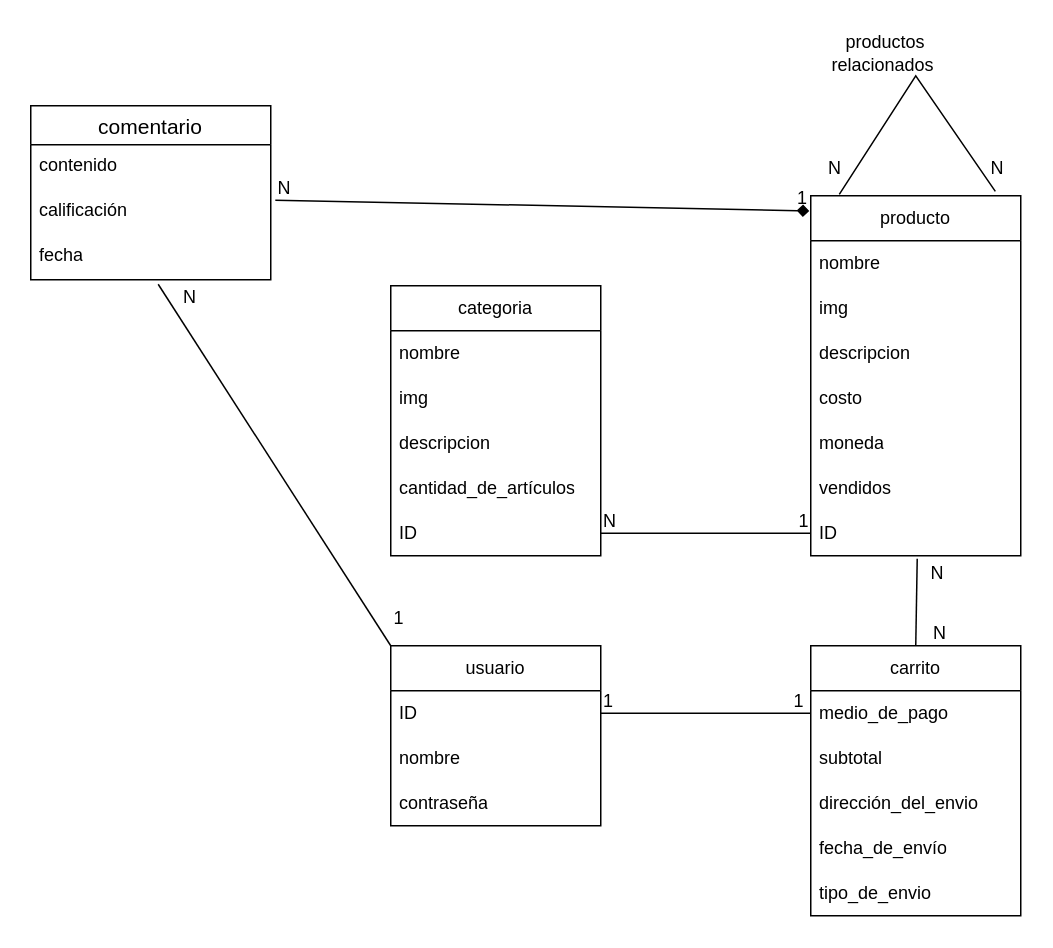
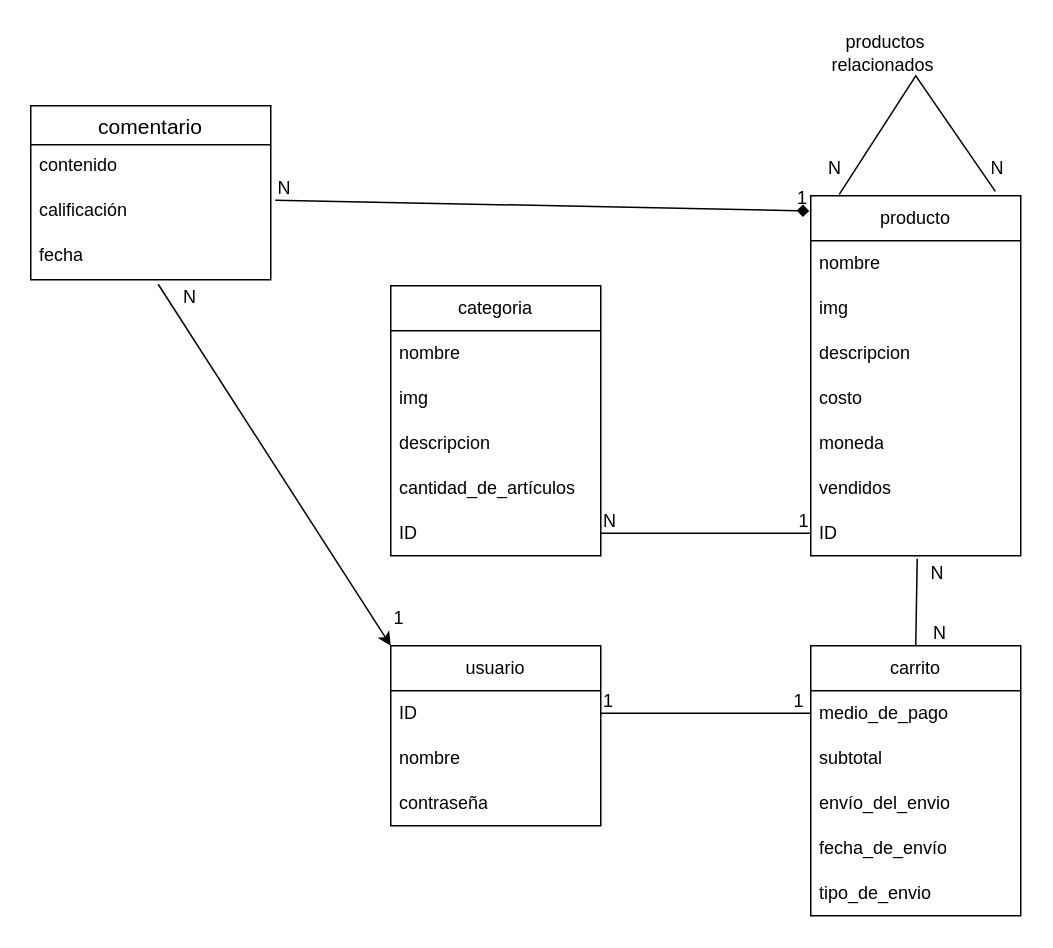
  <mxCell id="0" />
  <mxCell id="1" parent="0" />
  <mxCell id="2" value="categoria" style="swimlane;fontStyle=0;childLayout=stackLayout;horizontal=1;startSize=30;horizontalStack=0;resizeParent=1;resizeParentMax=0;resizeLast=0;collapsible=1;marginBottom=0;whiteSpace=wrap;html=1;" parent="1" vertex="1"><mxGeometry x="260" y="190" width="140" height="180" as="geometry" /></mxCell>
  <mxCell id="3" value="nombre" style="text;strokeColor=none;fillColor=none;align=left;verticalAlign=middle;spacingLeft=4;spacingRight=4;overflow=hidden;points=[[0,0.5],[1,0.5]];portConstraint=eastwest;rotatable=0;whiteSpace=wrap;html=1;" parent="2" vertex="1"><mxGeometry y="30" width="140" height="30" as="geometry" /></mxCell>
  <mxCell id="4" value="img" style="text;strokeColor=none;fillColor=none;align=left;verticalAlign=middle;spacingLeft=4;spacingRight=4;overflow=hidden;points=[[0,0.5],[1,0.5]];portConstraint=eastwest;rotatable=0;whiteSpace=wrap;html=1;" parent="2" vertex="1"><mxGeometry y="60" width="140" height="30" as="geometry" /></mxCell>
  <mxCell id="5" value="descripcion" style="text;strokeColor=none;fillColor=none;align=left;verticalAlign=middle;spacingLeft=4;spacingRight=4;overflow=hidden;points=[[0,0.5],[1,0.5]];portConstraint=eastwest;rotatable=0;whiteSpace=wrap;html=1;" parent="2" vertex="1"><mxGeometry y="90" width="140" height="30" as="geometry" /></mxCell>
  <mxCell id="6" value="cantidad_de_artículos" style="text;strokeColor=none;fillColor=none;align=left;verticalAlign=middle;spacingLeft=4;spacingRight=4;overflow=hidden;points=[[0,0.5],[1,0.5]];portConstraint=eastwest;rotatable=0;whiteSpace=wrap;html=1;" parent="2" vertex="1"><mxGeometry y="120" width="140" height="30" as="geometry" /></mxCell>
  <mxCell id="7" value="ID" style="text;strokeColor=none;fillColor=none;align=left;verticalAlign=middle;spacingLeft=4;spacingRight=4;overflow=hidden;points=[[0,0.5],[1,0.5]];portConstraint=eastwest;rotatable=0;whiteSpace=wrap;html=1;" parent="2" vertex="1"><mxGeometry y="150" width="140" height="30" as="geometry" /></mxCell>
  <mxCell id="8" value="producto" style="swimlane;fontStyle=0;childLayout=stackLayout;horizontal=1;startSize=30;horizontalStack=0;resizeParent=1;resizeParentMax=0;resizeLast=0;collapsible=1;marginBottom=0;whiteSpace=wrap;html=1;" parent="1" vertex="1"><mxGeometry x="540" y="130" width="140" height="240" as="geometry" /></mxCell>
  <mxCell id="9" value="nombre" style="text;strokeColor=none;fillColor=none;align=left;verticalAlign=middle;spacingLeft=4;spacingRight=4;overflow=hidden;points=[[0,0.5],[1,0.5]];portConstraint=eastwest;rotatable=0;whiteSpace=wrap;html=1;" parent="8" vertex="1"><mxGeometry y="30" width="140" height="30" as="geometry" /></mxCell>
  <mxCell id="10" value="img" style="text;strokeColor=none;fillColor=none;align=left;verticalAlign=middle;spacingLeft=4;spacingRight=4;overflow=hidden;points=[[0,0.5],[1,0.5]];portConstraint=eastwest;rotatable=0;whiteSpace=wrap;html=1;" parent="8" vertex="1"><mxGeometry y="60" width="140" height="30" as="geometry" /></mxCell>
  <mxCell id="11" value="descripcion" style="text;strokeColor=none;fillColor=none;align=left;verticalAlign=middle;spacingLeft=4;spacingRight=4;overflow=hidden;points=[[0,0.5],[1,0.5]];portConstraint=eastwest;rotatable=0;whiteSpace=wrap;html=1;" parent="8" vertex="1"><mxGeometry y="90" width="140" height="30" as="geometry" /></mxCell>
  <mxCell id="12" value="costo" style="text;strokeColor=none;fillColor=none;align=left;verticalAlign=middle;spacingLeft=4;spacingRight=4;overflow=hidden;points=[[0,0.5],[1,0.5]];portConstraint=eastwest;rotatable=0;whiteSpace=wrap;html=1;" parent="8" vertex="1"><mxGeometry y="120" width="140" height="30" as="geometry" /></mxCell>
  <mxCell id="13" value="moneda" style="text;strokeColor=none;fillColor=none;align=left;verticalAlign=middle;spacingLeft=4;spacingRight=4;overflow=hidden;points=[[0,0.5],[1,0.5]];portConstraint=eastwest;rotatable=0;whiteSpace=wrap;html=1;" parent="8" vertex="1"><mxGeometry y="150" width="140" height="30" as="geometry" /></mxCell>
  <mxCell id="14" value="vendidos" style="text;strokeColor=none;fillColor=none;align=left;verticalAlign=middle;spacingLeft=4;spacingRight=4;overflow=hidden;points=[[0,0.5],[1,0.5]];portConstraint=eastwest;rotatable=0;whiteSpace=wrap;html=1;" parent="8" vertex="1"><mxGeometry y="180" width="140" height="30" as="geometry" /></mxCell>
  <mxCell id="15" value="ID" style="text;strokeColor=none;fillColor=none;align=left;verticalAlign=middle;spacingLeft=4;spacingRight=4;overflow=hidden;points=[[0,0.5],[1,0.5]];portConstraint=eastwest;rotatable=0;whiteSpace=wrap;html=1;" parent="8" vertex="1"><mxGeometry y="210" width="140" height="30" as="geometry" /></mxCell>
  <mxCell id="16" value="" style="endArrow=none;html=1;rounded=0;" parent="1" source="7" target="15" edge="1"><mxGeometry relative="1" as="geometry"><mxPoint x="380" y="340" as="sourcePoint" /><mxPoint x="540" y="340" as="targetPoint" /></mxGeometry></mxCell>
  <mxCell id="17" value="N" style="resizable=0;html=1;whiteSpace=wrap;align=left;verticalAlign=bottom;" parent="16" connectable="0" vertex="1"><mxGeometry x="-1" relative="1" as="geometry" /></mxCell>
  <mxCell id="18" value="1" style="resizable=0;html=1;whiteSpace=wrap;align=right;verticalAlign=bottom;" parent="16" connectable="0" vertex="1"><mxGeometry x="1" relative="1" as="geometry" /></mxCell>
  <mxCell id="19" value="usuario" style="swimlane;fontStyle=0;childLayout=stackLayout;horizontal=1;startSize=30;horizontalStack=0;resizeParent=1;resizeParentMax=0;resizeLast=0;collapsible=1;marginBottom=0;whiteSpace=wrap;html=1;" parent="1" vertex="1"><mxGeometry x="260" y="430" width="140" height="120" as="geometry" /></mxCell>
  <mxCell id="20" value="ID" style="text;strokeColor=none;fillColor=none;align=left;verticalAlign=middle;spacingLeft=4;spacingRight=4;overflow=hidden;points=[[0,0.5],[1,0.5]];portConstraint=eastwest;rotatable=0;whiteSpace=wrap;html=1;" parent="19" vertex="1"><mxGeometry y="30" width="140" height="30" as="geometry" /></mxCell>
  <mxCell id="21" value="nombre" style="text;strokeColor=none;fillColor=none;align=left;verticalAlign=middle;spacingLeft=4;spacingRight=4;overflow=hidden;points=[[0,0.5],[1,0.5]];portConstraint=eastwest;rotatable=0;whiteSpace=wrap;html=1;" parent="19" vertex="1"><mxGeometry y="60" width="140" height="30" as="geometry" /></mxCell>
  <mxCell id="22" value="contraseña" style="text;strokeColor=none;fillColor=none;align=left;verticalAlign=middle;spacingLeft=4;spacingRight=4;overflow=hidden;points=[[0,0.5],[1,0.5]];portConstraint=eastwest;rotatable=0;whiteSpace=wrap;html=1;" parent="19" vertex="1"><mxGeometry y="90" width="140" height="30" as="geometry" /></mxCell>
  <mxCell id="23" value="carrito" style="swimlane;fontStyle=0;childLayout=stackLayout;horizontal=1;startSize=30;horizontalStack=0;resizeParent=1;resizeParentMax=0;resizeLast=0;collapsible=1;marginBottom=0;whiteSpace=wrap;html=1;" parent="1" vertex="1"><mxGeometry x="540" y="430" width="140" height="180" as="geometry" /></mxCell>
  <mxCell id="24" value="medio_de_pago" style="text;strokeColor=none;fillColor=none;align=left;verticalAlign=middle;spacingLeft=4;spacingRight=4;overflow=hidden;points=[[0,0.5],[1,0.5]];portConstraint=eastwest;rotatable=0;whiteSpace=wrap;html=1;" parent="23" vertex="1"><mxGeometry y="30" width="140" height="30" as="geometry" /></mxCell>
  <mxCell id="25" value="subtotal" style="text;strokeColor=none;fillColor=none;align=left;verticalAlign=middle;spacingLeft=4;spacingRight=4;overflow=hidden;points=[[0,0.5],[1,0.5]];portConstraint=eastwest;rotatable=0;whiteSpace=wrap;html=1;" parent="23" vertex="1"><mxGeometry y="60" width="140" height="30" as="geometry" /></mxCell>
- <mxCell id="26" value="dirección_del_envio" style="text;strokeColor=none;fillColor=none;align=left;verticalAlign=middle;spacingLeft=4;spacingRight=4;overflow=hidden;points=[[0,0.5],[1,0.5]];portConstraint=eastwest;rotatable=0;whiteSpace=wrap;html=1;" parent="23" vertex="1"><mxGeometry y="90" width="140" height="30" as="geometry" /></mxCell>
+ <mxCell id="26" value="envío_del_envio" style="text;strokeColor=none;fillColor=none;align=left;verticalAlign=middle;spacingLeft=4;spacingRight=4;overflow=hidden;points=[[0,0.5],[1,0.5]];portConstraint=eastwest;rotatable=0;whiteSpace=wrap;html=1;" parent="23" vertex="1"><mxGeometry y="90" width="140" height="30" as="geometry" /></mxCell>
  <mxCell id="27" value="fecha_de_envío" style="text;strokeColor=none;fillColor=none;align=left;verticalAlign=middle;spacingLeft=4;spacingRight=4;overflow=hidden;points=[[0,0.5],[1,0.5]];portConstraint=eastwest;rotatable=0;whiteSpace=wrap;html=1;" parent="23" vertex="1"><mxGeometry y="120" width="140" height="30" as="geometry" /></mxCell>
  <mxCell id="28" value="tipo_de_envio" style="text;strokeColor=none;fillColor=none;align=left;verticalAlign=middle;spacingLeft=4;spacingRight=4;overflow=hidden;points=[[0,0.5],[1,0.5]];portConstraint=eastwest;rotatable=0;whiteSpace=wrap;html=1;" parent="23" vertex="1"><mxGeometry y="150" width="140" height="30" as="geometry" /></mxCell>
  <mxCell id="29" value="" style="endArrow=none;html=1;rounded=0;entryX=0;entryY=0.5;entryDx=0;entryDy=0;exitX=1;exitY=0.5;exitDx=0;exitDy=0;" parent="1" source="20" target="24" edge="1"><mxGeometry relative="1" as="geometry"><mxPoint x="400" y="530" as="sourcePoint" /><mxPoint x="560" y="530" as="targetPoint" /></mxGeometry></mxCell>
  <mxCell id="30" value="1" style="resizable=0;html=1;whiteSpace=wrap;align=left;verticalAlign=bottom;" parent="29" connectable="0" vertex="1"><mxGeometry x="-1" relative="1" as="geometry" /></mxCell>
  <mxCell id="31" value="1&amp;nbsp; &amp;nbsp;" style="resizable=0;html=1;whiteSpace=wrap;align=right;verticalAlign=bottom;" parent="29" connectable="0" vertex="1"><mxGeometry x="1" relative="1" as="geometry"><mxPoint y="15" as="offset" /></mxGeometry></mxCell>
  <mxCell id="32" value="" style="endArrow=none;html=1;rounded=0;entryX=0.507;entryY=1.067;entryDx=0;entryDy=0;entryPerimeter=0;exitX=0.5;exitY=0;exitDx=0;exitDy=0;" parent="1" source="23" target="15" edge="1"><mxGeometry relative="1" as="geometry"><mxPoint x="560" y="410" as="sourcePoint" /><mxPoint x="720" y="410" as="targetPoint" /></mxGeometry></mxCell>
  <mxCell id="33" value="N" style="resizable=0;html=1;whiteSpace=wrap;align=left;verticalAlign=bottom;" parent="32" connectable="0" vertex="1"><mxGeometry x="-1" relative="1" as="geometry"><mxPoint x="10" as="offset" /></mxGeometry></mxCell>
  <mxCell id="34" value="N" style="resizable=0;html=1;whiteSpace=wrap;align=right;verticalAlign=bottom;" parent="32" connectable="0" vertex="1"><mxGeometry x="1" relative="1" as="geometry"><mxPoint x="19" y="18" as="offset" /></mxGeometry></mxCell>
  <mxCell id="35" value="comentario" style="swimlane;fontStyle=0;childLayout=stackLayout;horizontal=1;startSize=26;horizontalStack=0;resizeParent=1;resizeParentMax=0;resizeLast=0;collapsible=1;marginBottom=0;align=center;fontSize=14;" parent="1" vertex="1"><mxGeometry x="20" y="70" width="160" height="116" as="geometry" /></mxCell>
  <mxCell id="36" value="contenido" style="text;strokeColor=none;fillColor=none;spacingLeft=4;spacingRight=4;overflow=hidden;rotatable=0;points=[[0,0.5],[1,0.5]];portConstraint=eastwest;fontSize=12;whiteSpace=wrap;html=1;" parent="35" vertex="1"><mxGeometry y="26" width="160" height="30" as="geometry" /></mxCell>
  <mxCell id="37" value="calificación" style="text;strokeColor=none;fillColor=none;spacingLeft=4;spacingRight=4;overflow=hidden;rotatable=0;points=[[0,0.5],[1,0.5]];portConstraint=eastwest;fontSize=12;whiteSpace=wrap;html=1;" parent="35" vertex="1"><mxGeometry y="56" width="160" height="30" as="geometry" /></mxCell>
  <mxCell id="38" value="fecha" style="text;strokeColor=none;fillColor=none;spacingLeft=4;spacingRight=4;overflow=hidden;rotatable=0;points=[[0,0.5],[1,0.5]];portConstraint=eastwest;fontSize=12;whiteSpace=wrap;html=1;" parent="35" vertex="1"><mxGeometry y="86" width="160" height="30" as="geometry" /></mxCell>
  <mxCell id="39" value="" style="endArrow=diamond;html=1;rounded=0;exitX=1.019;exitY=0.233;exitDx=0;exitDy=0;exitPerimeter=0;entryX=-0.007;entryY=0.042;entryDx=0;entryDy=0;entryPerimeter=0;" parent="1" source="37" target="8" edge="1"><mxGeometry relative="1" as="geometry"><mxPoint x="220" y="130" as="sourcePoint" /><mxPoint x="380" y="130" as="targetPoint" /></mxGeometry></mxCell>
  <mxCell id="40" value="N" style="resizable=0;html=1;whiteSpace=wrap;align=left;verticalAlign=bottom;" parent="39" connectable="0" vertex="1"><mxGeometry x="-1" relative="1" as="geometry" /></mxCell>
  <mxCell id="41" value="1" style="resizable=0;html=1;whiteSpace=wrap;align=right;verticalAlign=bottom;" parent="39" connectable="0" vertex="1"><mxGeometry x="1" relative="1" as="geometry" /></mxCell>
- <mxCell id="42" value="" style="endArrow=none;html=1;rounded=0;exitX=0.531;exitY=1.1;exitDx=0;exitDy=0;exitPerimeter=0;entryX=0;entryY=0;entryDx=0;entryDy=0;" parent="1" source="38" target="19" edge="1"><mxGeometry relative="1" as="geometry"><mxPoint x="30" y="260" as="sourcePoint" /><mxPoint x="190" y="260" as="targetPoint" /></mxGeometry></mxCell>
+ <mxCell id="42" value="" style="endArrow=classic;html=1;rounded=0;exitX=0.531;exitY=1.1;exitDx=0;exitDy=0;exitPerimeter=0;entryX=0;entryY=0;entryDx=0;entryDy=0;" parent="1" source="38" target="19" edge="1"><mxGeometry relative="1" as="geometry"><mxPoint x="30" y="260" as="sourcePoint" /><mxPoint x="190" y="260" as="targetPoint" /></mxGeometry></mxCell>
  <mxCell id="43" value="N" style="resizable=0;html=1;whiteSpace=wrap;align=left;verticalAlign=bottom;" parent="42" connectable="0" vertex="1"><mxGeometry x="-1" relative="1" as="geometry"><mxPoint x="15" y="17" as="offset" /></mxGeometry></mxCell>
  <mxCell id="44" value="1" style="resizable=0;html=1;whiteSpace=wrap;align=right;verticalAlign=bottom;" parent="42" connectable="0" vertex="1"><mxGeometry x="1" relative="1" as="geometry"><mxPoint x="10" y="-10" as="offset" /></mxGeometry></mxCell>
  <mxCell id="45" value="" style="endArrow=none;html=1;rounded=0;entryX=0.879;entryY=-0.012;entryDx=0;entryDy=0;entryPerimeter=0;exitX=0.136;exitY=-0.004;exitDx=0;exitDy=0;exitPerimeter=0;" parent="1" source="8" target="8" edge="1"><mxGeometry relative="1" as="geometry"><mxPoint x="520" y="110" as="sourcePoint" /><mxPoint x="680" y="110" as="targetPoint" /><Array as="points"><mxPoint x="610" y="50" /></Array></mxGeometry></mxCell>
  <mxCell id="46" value="N" style="resizable=0;html=1;whiteSpace=wrap;align=left;verticalAlign=bottom;" parent="45" connectable="0" vertex="1"><mxGeometry x="-1" relative="1" as="geometry"><mxPoint x="-9" y="-9" as="offset" /></mxGeometry></mxCell>
  <mxCell id="47" value="N" style="resizable=0;html=1;whiteSpace=wrap;align=right;verticalAlign=bottom;" parent="45" connectable="0" vertex="1"><mxGeometry x="1" relative="1" as="geometry"><mxPoint x="7" y="-7" as="offset" /></mxGeometry></mxCell>
  <mxCell id="48" value="productos relacionados&amp;nbsp;" style="text;html=1;strokeColor=none;fillColor=none;align=center;verticalAlign=middle;whiteSpace=wrap;rounded=0;" parent="1" vertex="1"><mxGeometry x="560" y="20" width="60" height="30" as="geometry" /></mxCell>
